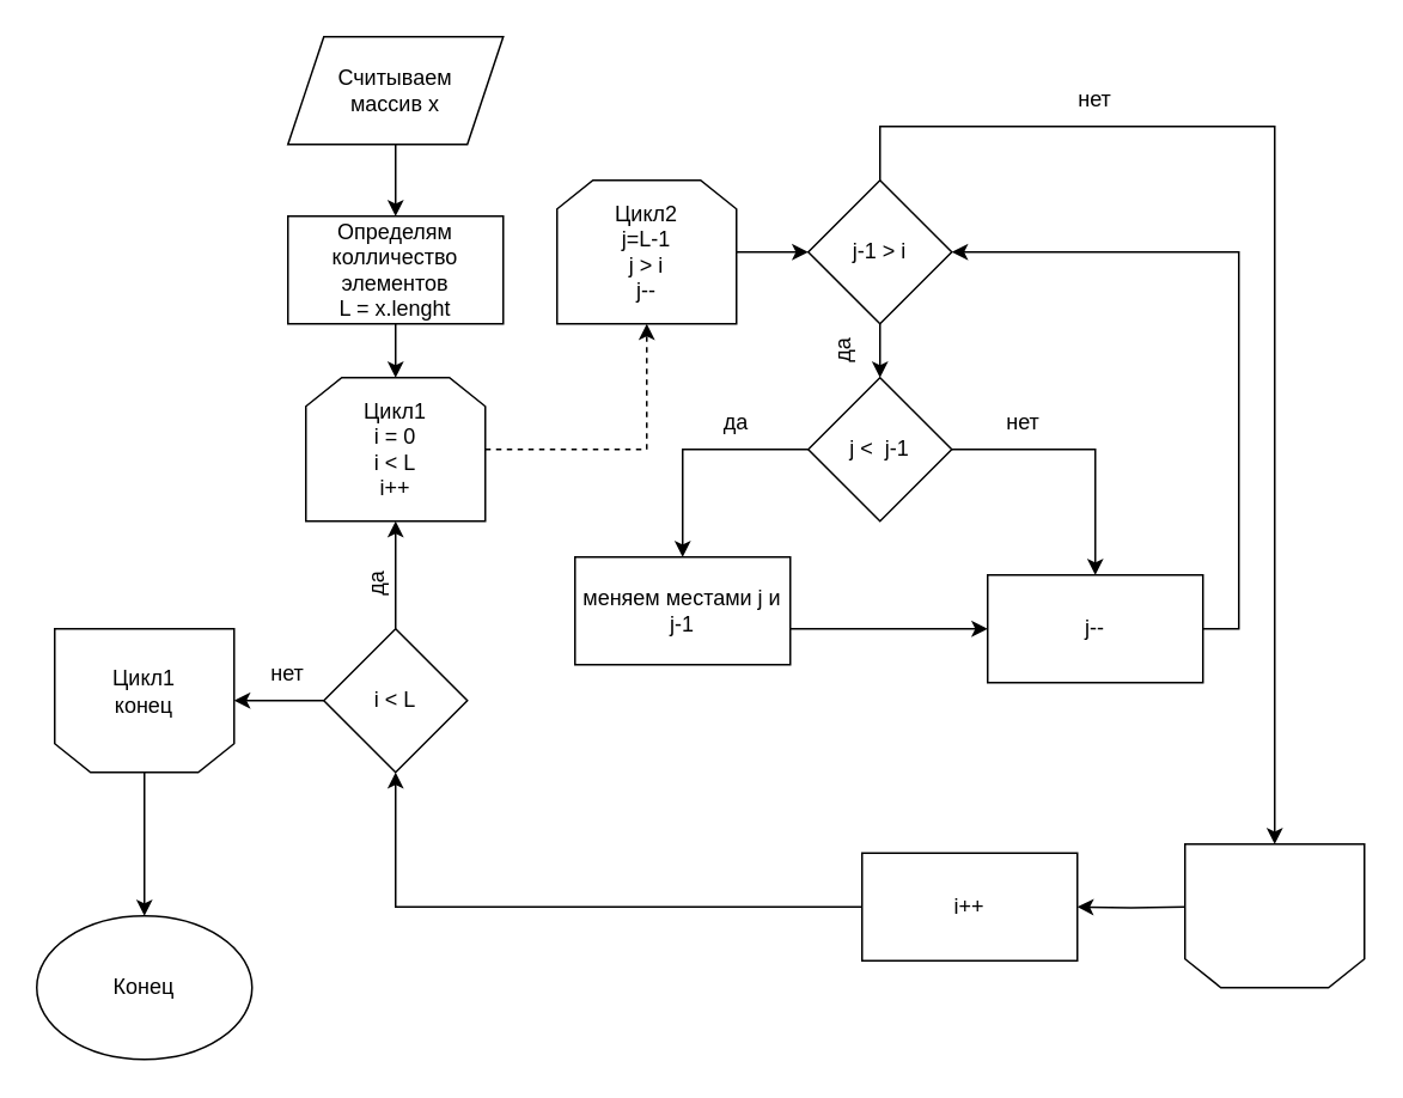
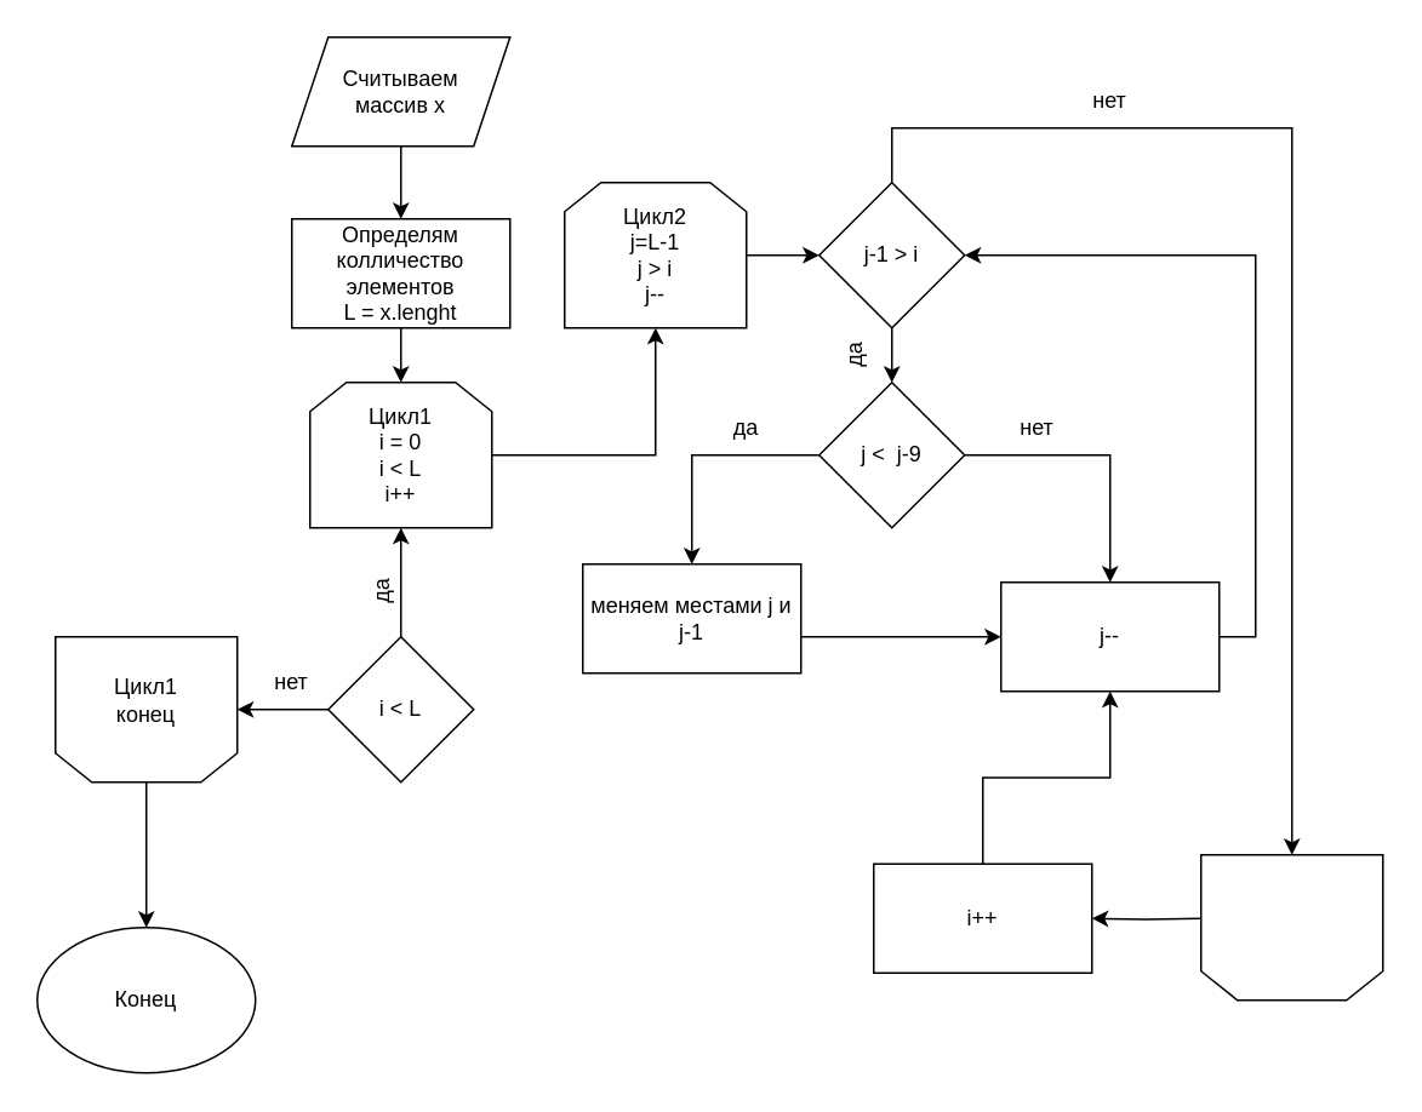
  <mxCell id="0" />
  <mxCell id="1" parent="0" />
  <mxCell id="2" value="" style="edgeStyle=orthogonalEdgeStyle;rounded=0;orthogonalLoop=1;jettySize=auto;html=1;" edge="1" parent="1" source="3" target="5"><mxGeometry relative="1" as="geometry" /></mxCell>
  <mxCell id="3" value="Считываем&lt;br&gt;массив x" style="shape=parallelogram;perimeter=parallelogramPerimeter;whiteSpace=wrap;html=1;fixedSize=1;" vertex="1" parent="1"><mxGeometry x="160" y="20" width="120" height="60" as="geometry" /></mxCell>
  <mxCell id="4" value="" style="edgeStyle=orthogonalEdgeStyle;rounded=0;orthogonalLoop=1;jettySize=auto;html=1;" edge="1" parent="1" source="5" target="10"><mxGeometry relative="1" as="geometry" /></mxCell>
  <mxCell id="5" value="Определям&lt;br&gt;колличество&lt;br&gt;элементов&lt;br&gt;L = x.lenght" style="rounded=0;whiteSpace=wrap;html=1;" vertex="1" parent="1"><mxGeometry x="160" y="120" width="120" height="60" as="geometry" /></mxCell>
  <mxCell id="6" value="" style="edgeStyle=orthogonalEdgeStyle;rounded=0;orthogonalLoop=1;jettySize=auto;html=1;" edge="1" parent="1" source="7" target="22"><mxGeometry relative="1" as="geometry"><Array as="points"><mxPoint x="520" y="350" /><mxPoint x="520" y="350" /></Array></mxGeometry></mxCell>
  <mxCell id="7" value="меняем местами j и j-1" style="whiteSpace=wrap;html=1;" vertex="1" parent="1"><mxGeometry x="320" y="310" width="120" height="60" as="geometry" /></mxCell>
  <mxCell id="8" value="Конец" style="ellipse;whiteSpace=wrap;html=1;" vertex="1" parent="1"><mxGeometry x="20" y="510" width="120" height="80" as="geometry" /></mxCell>
- <mxCell id="9" value="" style="edgeStyle=orthogonalEdgeStyle;rounded=0;orthogonalLoop=1;jettySize=auto;html=1;dashed=1;" edge="1" parent="1" source="10" target="20"><mxGeometry relative="1" as="geometry" /></mxCell>
+ <mxCell id="9" value="" style="edgeStyle=orthogonalEdgeStyle;rounded=0;orthogonalLoop=1;jettySize=auto;html=1;" edge="1" parent="1" source="10" target="20"><mxGeometry relative="1" as="geometry" /></mxCell>
  <mxCell id="10" value="Цикл1&lt;br&gt;i = 0&lt;br&gt;&lt;span style=&quot;background-color: rgb(255, 255, 255);&quot;&gt;i &amp;lt; L&lt;/span&gt;&lt;br style=&quot;background-color: rgb(255, 255, 255);&quot;&gt;&lt;span style=&quot;background-color: rgb(255, 255, 255);&quot;&gt;i++&lt;/span&gt;" style="shape=loopLimit;whiteSpace=wrap;html=1;" vertex="1" parent="1"><mxGeometry x="170" y="210" width="100" height="80" as="geometry" /></mxCell>
  <mxCell id="11" value="" style="edgeStyle=orthogonalEdgeStyle;rounded=0;orthogonalLoop=1;jettySize=auto;html=1;" edge="1" parent="1" source="13" target="7"><mxGeometry relative="1" as="geometry" /></mxCell>
  <mxCell id="12" value="" style="edgeStyle=orthogonalEdgeStyle;rounded=0;orthogonalLoop=1;jettySize=auto;html=1;" edge="1" parent="1" source="13" target="22"><mxGeometry relative="1" as="geometry" /></mxCell>
- <mxCell id="13" value="j &amp;lt; &amp;nbsp;j-1" style="rhombus;whiteSpace=wrap;html=1;" vertex="1" parent="1"><mxGeometry x="450" y="210" width="80" height="80" as="geometry" /></mxCell>
+ <mxCell id="13" value="j &amp;lt; &amp;nbsp;j-9" style="rhombus;whiteSpace=wrap;html=1;" vertex="1" parent="1"><mxGeometry x="450" y="210" width="80" height="80" as="geometry" /></mxCell>
  <mxCell id="14" value="" style="shape=loopLimit;whiteSpace=wrap;html=1;rotation=-180;" vertex="1" parent="1"><mxGeometry x="660" y="470" width="100" height="80" as="geometry" /></mxCell>
  <mxCell id="15" value="" style="edgeStyle=orthogonalEdgeStyle;rounded=0;orthogonalLoop=1;jettySize=auto;html=1;" edge="1" parent="1" target="24"><mxGeometry relative="1" as="geometry"><mxPoint x="660" y="505" as="sourcePoint" /></mxGeometry></mxCell>
  <mxCell id="16" value="" style="edgeStyle=orthogonalEdgeStyle;rounded=0;orthogonalLoop=1;jettySize=auto;html=1;" edge="1" parent="1" source="18" target="13"><mxGeometry relative="1" as="geometry" /></mxCell>
  <mxCell id="17" value="" style="edgeStyle=orthogonalEdgeStyle;rounded=0;orthogonalLoop=1;jettySize=auto;html=1;" edge="1" parent="1" source="18" target="14"><mxGeometry relative="1" as="geometry"><Array as="points"><mxPoint x="490" y="70" /><mxPoint x="710" y="70" /></Array></mxGeometry></mxCell>
  <mxCell id="18" value="j-1 &amp;gt; i" style="rhombus;whiteSpace=wrap;html=1;" vertex="1" parent="1"><mxGeometry x="450" y="100" width="80" height="80" as="geometry" /></mxCell>
  <mxCell id="19" value="" style="edgeStyle=orthogonalEdgeStyle;rounded=0;orthogonalLoop=1;jettySize=auto;html=1;" edge="1" parent="1" source="20" target="18"><mxGeometry relative="1" as="geometry" /></mxCell>
  <mxCell id="20" value="Цикл2&lt;br&gt;j=L-1&lt;br&gt;j &amp;gt; i&lt;br&gt;j--" style="shape=loopLimit;whiteSpace=wrap;html=1;" vertex="1" parent="1"><mxGeometry x="310" y="100" width="100" height="80" as="geometry" /></mxCell>
  <mxCell id="21" value="" style="edgeStyle=orthogonalEdgeStyle;rounded=0;orthogonalLoop=1;jettySize=auto;html=1;" edge="1" parent="1" source="22" target="18"><mxGeometry relative="1" as="geometry"><Array as="points"><mxPoint x="690" y="350" /><mxPoint x="690" y="140" /></Array></mxGeometry></mxCell>
  <mxCell id="22" value="j--" style="whiteSpace=wrap;html=1;" vertex="1" parent="1"><mxGeometry x="550" y="320" width="120" height="60" as="geometry" /></mxCell>
- <mxCell id="23" value="" style="edgeStyle=orthogonalEdgeStyle;rounded=0;orthogonalLoop=1;jettySize=auto;html=1;" edge="1" parent="1" source="24" target="27"><mxGeometry relative="1" as="geometry" /></mxCell>
+ <mxCell id="23" value="" style="edgeStyle=orthogonalEdgeStyle;rounded=0;orthogonalLoop=1;jettySize=auto;html=1;" edge="1" parent="1" source="24" target="22"><mxGeometry relative="1" as="geometry" /></mxCell>
  <mxCell id="24" value="i++" style="whiteSpace=wrap;html=1;" vertex="1" parent="1"><mxGeometry x="480" y="475" width="120" height="60" as="geometry" /></mxCell>
  <mxCell id="25" value="" style="edgeStyle=orthogonalEdgeStyle;rounded=0;orthogonalLoop=1;jettySize=auto;html=1;" edge="1" parent="1" source="27" target="10"><mxGeometry relative="1" as="geometry" /></mxCell>
  <mxCell id="26" value="" style="edgeStyle=orthogonalEdgeStyle;rounded=0;orthogonalLoop=1;jettySize=auto;html=1;" edge="1" parent="1" source="27" target="35"><mxGeometry relative="1" as="geometry" /></mxCell>
  <mxCell id="27" value="i &amp;lt; L" style="rhombus;whiteSpace=wrap;html=1;" vertex="1" parent="1"><mxGeometry x="180" y="350" width="80" height="80" as="geometry" /></mxCell>
  <mxCell id="28" value="да" style="text;html=1;strokeColor=none;fillColor=none;align=center;verticalAlign=middle;whiteSpace=wrap;rounded=0;rotation=-90;" vertex="1" parent="1"><mxGeometry x="440" y="180" width="60" height="30" as="geometry" /></mxCell>
  <mxCell id="29" value="нет" style="text;html=1;strokeColor=none;fillColor=none;align=center;verticalAlign=middle;whiteSpace=wrap;rounded=0;" vertex="1" parent="1"><mxGeometry x="580" y="40" width="60" height="30" as="geometry" /></mxCell>
  <mxCell id="30" value="да" style="text;html=1;strokeColor=none;fillColor=none;align=center;verticalAlign=middle;whiteSpace=wrap;rounded=0;rotation=0;" vertex="1" parent="1"><mxGeometry x="380" y="220" width="60" height="30" as="geometry" /></mxCell>
  <mxCell id="31" value="нет" style="text;html=1;strokeColor=none;fillColor=none;align=center;verticalAlign=middle;whiteSpace=wrap;rounded=0;" vertex="1" parent="1"><mxGeometry x="540" y="220" width="60" height="30" as="geometry" /></mxCell>
  <mxCell id="32" value="да" style="text;html=1;strokeColor=none;fillColor=none;align=center;verticalAlign=middle;whiteSpace=wrap;rounded=0;rotation=-90;" vertex="1" parent="1"><mxGeometry x="180" y="310" width="60" height="30" as="geometry" /></mxCell>
  <mxCell id="33" value="нет" style="text;html=1;strokeColor=none;fillColor=none;align=center;verticalAlign=middle;whiteSpace=wrap;rounded=0;" vertex="1" parent="1"><mxGeometry x="130" y="360" width="60" height="30" as="geometry" /></mxCell>
  <mxCell id="34" value="" style="edgeStyle=orthogonalEdgeStyle;rounded=0;orthogonalLoop=1;jettySize=auto;html=1;" edge="1" parent="1" source="35" target="8"><mxGeometry relative="1" as="geometry" /></mxCell>
  <mxCell id="35" value="" style="shape=loopLimit;whiteSpace=wrap;html=1;rotation=-180;" vertex="1" parent="1"><mxGeometry x="30" y="350" width="100" height="80" as="geometry" /></mxCell>
  <mxCell id="36" value="&lt;span style=&quot;background-color: rgb(255, 255, 255);&quot;&gt;Цикл1&lt;br&gt;конец&lt;/span&gt;" style="text;html=1;strokeColor=none;fillColor=none;align=center;verticalAlign=middle;whiteSpace=wrap;rounded=0;" vertex="1" parent="1"><mxGeometry x="50" y="370" width="60" height="30" as="geometry" /></mxCell>
